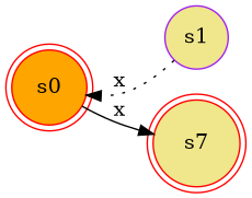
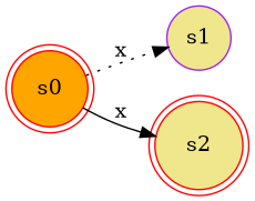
  digraph {
    rankdir=LR
    node [color=red fillcolor=khaki shape=doublecircle style=filled]
    edge [arrowhead=normal]
    s0 [fillcolor=orange]
    s1 [color=purple shape=circle]
-   s2 [label=s7]
-   s1 -> s0 [label=x style=dotted]
+   s2
+   s0 -> s1 [label=x style=dotted]
    s0 -> s2 [label=x style=solid]
  }
